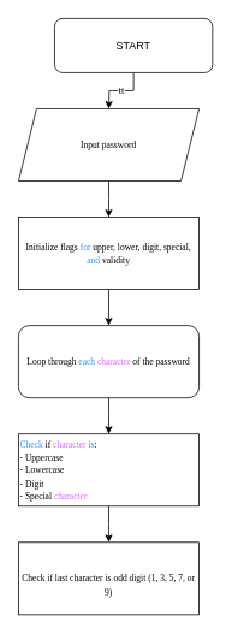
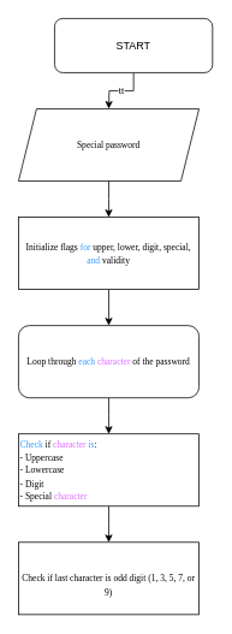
  <mxCell id="0" />
  <mxCell id="1" parent="0" />
  <mxCell id="2" value="&lt;font face=&quot;Verdana&quot;&gt;tt&lt;/font&gt;" style="edgeStyle=orthogonalEdgeStyle;rounded=0;orthogonalLoop=1;jettySize=auto;html=1;" edge="1" parent="1" source="3"><mxGeometry relative="1" as="geometry"><mxPoint x="120" y="120" as="targetPoint" /></mxGeometry></mxCell>
  <mxCell id="3" value="START" style="rounded=1;whiteSpace=wrap;html=1;" vertex="1" parent="1"><mxGeometry x="60" y="20" width="175" height="60" as="geometry" /></mxCell>
  <mxCell id="4" style="edgeStyle=orthogonalEdgeStyle;rounded=0;orthogonalLoop=1;jettySize=auto;html=1;" edge="1" parent="1" source="5"><mxGeometry relative="1" as="geometry"><mxPoint x="120" y="240" as="targetPoint" /></mxGeometry></mxCell>
- <mxCell id="5" value="&lt;font style=&quot;font-size: 10px;&quot; face=&quot;Verdana&quot;&gt;Input password&lt;br&gt;&lt;/font&gt;" style="shape=parallelogram;perimeter=parallelogramPerimeter;whiteSpace=wrap;html=1;fixedSize=1;" vertex="1" parent="1"><mxGeometry x="20" y="120" width="200" height="80" as="geometry" /></mxCell>
+ <mxCell id="5" value="&lt;font style=&quot;font-size: 10px;&quot; face=&quot;Verdana&quot;&gt;Special password&lt;br&gt;&lt;/font&gt;" style="shape=parallelogram;perimeter=parallelogramPerimeter;whiteSpace=wrap;html=1;fixedSize=1;" vertex="1" parent="1"><mxGeometry x="20" y="120" width="200" height="80" as="geometry" /></mxCell>
  <mxCell id="6" style="edgeStyle=orthogonalEdgeStyle;rounded=0;orthogonalLoop=1;jettySize=auto;html=1;entryX=0.5;entryY=0;entryDx=0;entryDy=0;" edge="1" parent="1" source="7" target="9"><mxGeometry relative="1" as="geometry" /></mxCell>
  <mxCell id="7" value="&lt;font style=&quot;font-size: 10px;&quot; face=&quot;Verdana&quot;&gt;&lt;br&gt;Initialize flags &lt;span class=&quot;hljs-keyword&quot;&gt;&lt;font color=&quot;#3399ff&quot;&gt;for&lt;/font&gt;&lt;/span&gt; upper, lower, digit, special, &lt;span class=&quot;hljs-keyword&quot;&gt;&lt;font color=&quot;#3399ff&quot;&gt;and&lt;/font&gt;&lt;/span&gt; validity&lt;/font&gt;&lt;div&gt;&lt;br&gt;&lt;/div&gt;" style="rounded=0;whiteSpace=wrap;html=1;" vertex="1" parent="1"><mxGeometry x="20" y="240" width="200" height="80" as="geometry" /></mxCell>
  <mxCell id="8" style="edgeStyle=orthogonalEdgeStyle;rounded=0;orthogonalLoop=1;jettySize=auto;html=1;" edge="1" parent="1" source="9"><mxGeometry relative="1" as="geometry"><mxPoint x="120" y="480" as="targetPoint" /></mxGeometry></mxCell>
  <mxCell id="9" value="&lt;font style=&quot;font-size: 10px;&quot; face=&quot;Verdana&quot;&gt;Loop through &lt;span class=&quot;hljs-keyword&quot;&gt;&lt;font color=&quot;#3399ff&quot;&gt;each&lt;/font&gt;&lt;/span&gt; &lt;span class=&quot;hljs-type&quot;&gt;&lt;font color=&quot;#dc6bff&quot;&gt;character&lt;/font&gt;&lt;/span&gt; &lt;span class=&quot;hljs-keyword&quot;&gt;of&lt;/span&gt; the password&lt;/font&gt;" style="whiteSpace=wrap;html=1;rounded=1;" vertex="1" parent="1"><mxGeometry x="20" y="360" width="200" height="80" as="geometry" /></mxCell>
  <mxCell id="10" style="edgeStyle=orthogonalEdgeStyle;rounded=0;orthogonalLoop=1;jettySize=auto;html=1;" edge="1" parent="1" source="11"><mxGeometry relative="1" as="geometry"><mxPoint x="120" y="600" as="targetPoint" /></mxGeometry></mxCell>
  <mxCell id="11" value="&lt;font style=&quot;font-size: 10px;&quot; face=&quot;Verdana&quot;&gt;&lt;font color=&quot;#3399ff&quot;&gt;&lt;span style=&quot;line-height: 80%;&quot; class=&quot;hljs-keyword&quot;&gt;Check&lt;/span&gt; &lt;/font&gt;if &lt;font color=&quot;#dc6bff&quot;&gt;&lt;span style=&quot;line-height: 80%;&quot; class=&quot;hljs-type&quot;&gt;character&lt;/span&gt; &lt;/font&gt;&lt;span style=&quot;line-height: 80%;&quot; class=&quot;hljs-keyword&quot;&gt;&lt;font color=&quot;#3399ff&quot;&gt;is&lt;/font&gt;&lt;/span&gt;:&lt;br&gt;    &lt;span style=&quot;line-height: 80%;&quot; class=&quot;hljs-operator&quot;&gt;-&lt;/span&gt; Uppercase&lt;br&gt;    &lt;span style=&quot;line-height: 80%;&quot; class=&quot;hljs-operator&quot;&gt;-&lt;/span&gt; Lowercase&lt;br&gt;    &lt;span style=&quot;line-height: 80%;&quot; class=&quot;hljs-operator&quot;&gt;-&lt;/span&gt; Digit&lt;br&gt;    &lt;span style=&quot;line-height: 80%;&quot; class=&quot;hljs-operator&quot;&gt;-&lt;/span&gt; Special &lt;span style=&quot;line-height: 80%;&quot; class=&quot;hljs-type&quot;&gt;&lt;font color=&quot;#dc6bff&quot;&gt;character&lt;/font&gt;&lt;/span&gt;&lt;/font&gt;" style="rounded=0;whiteSpace=wrap;html=1;align=left;" vertex="1" parent="1"><mxGeometry x="20" y="480" width="200" height="80" as="geometry" /></mxCell>
  <mxCell id="12" value="&lt;br&gt;&lt;font style=&quot;font-size: 10px;&quot; face=&quot;Verdana&quot;&gt;&lt;span class=&quot;hljs-keyword&quot;&gt;Check&lt;/span&gt; if &lt;span class=&quot;hljs-keyword&quot;&gt;last&lt;/span&gt; &lt;span class=&quot;hljs-type&quot;&gt;character&lt;/span&gt; &lt;span class=&quot;hljs-keyword&quot;&gt;is&lt;/span&gt; odd digit (&lt;span class=&quot;hljs-number&quot;&gt;1&lt;/span&gt;, &lt;span class=&quot;hljs-number&quot;&gt;3&lt;/span&gt;, &lt;span class=&quot;hljs-number&quot;&gt;5&lt;/span&gt;, &lt;span class=&quot;hljs-number&quot;&gt;7&lt;/span&gt;, &lt;span class=&quot;hljs-keyword&quot;&gt;or&lt;/span&gt; &lt;span class=&quot;hljs-number&quot;&gt;9&lt;/span&gt;)&lt;br&gt;&lt;/font&gt;" style="rounded=0;whiteSpace=wrap;html=1;" vertex="1" parent="1"><mxGeometry x="20" y="600" width="200" height="80" as="geometry" /></mxCell>
